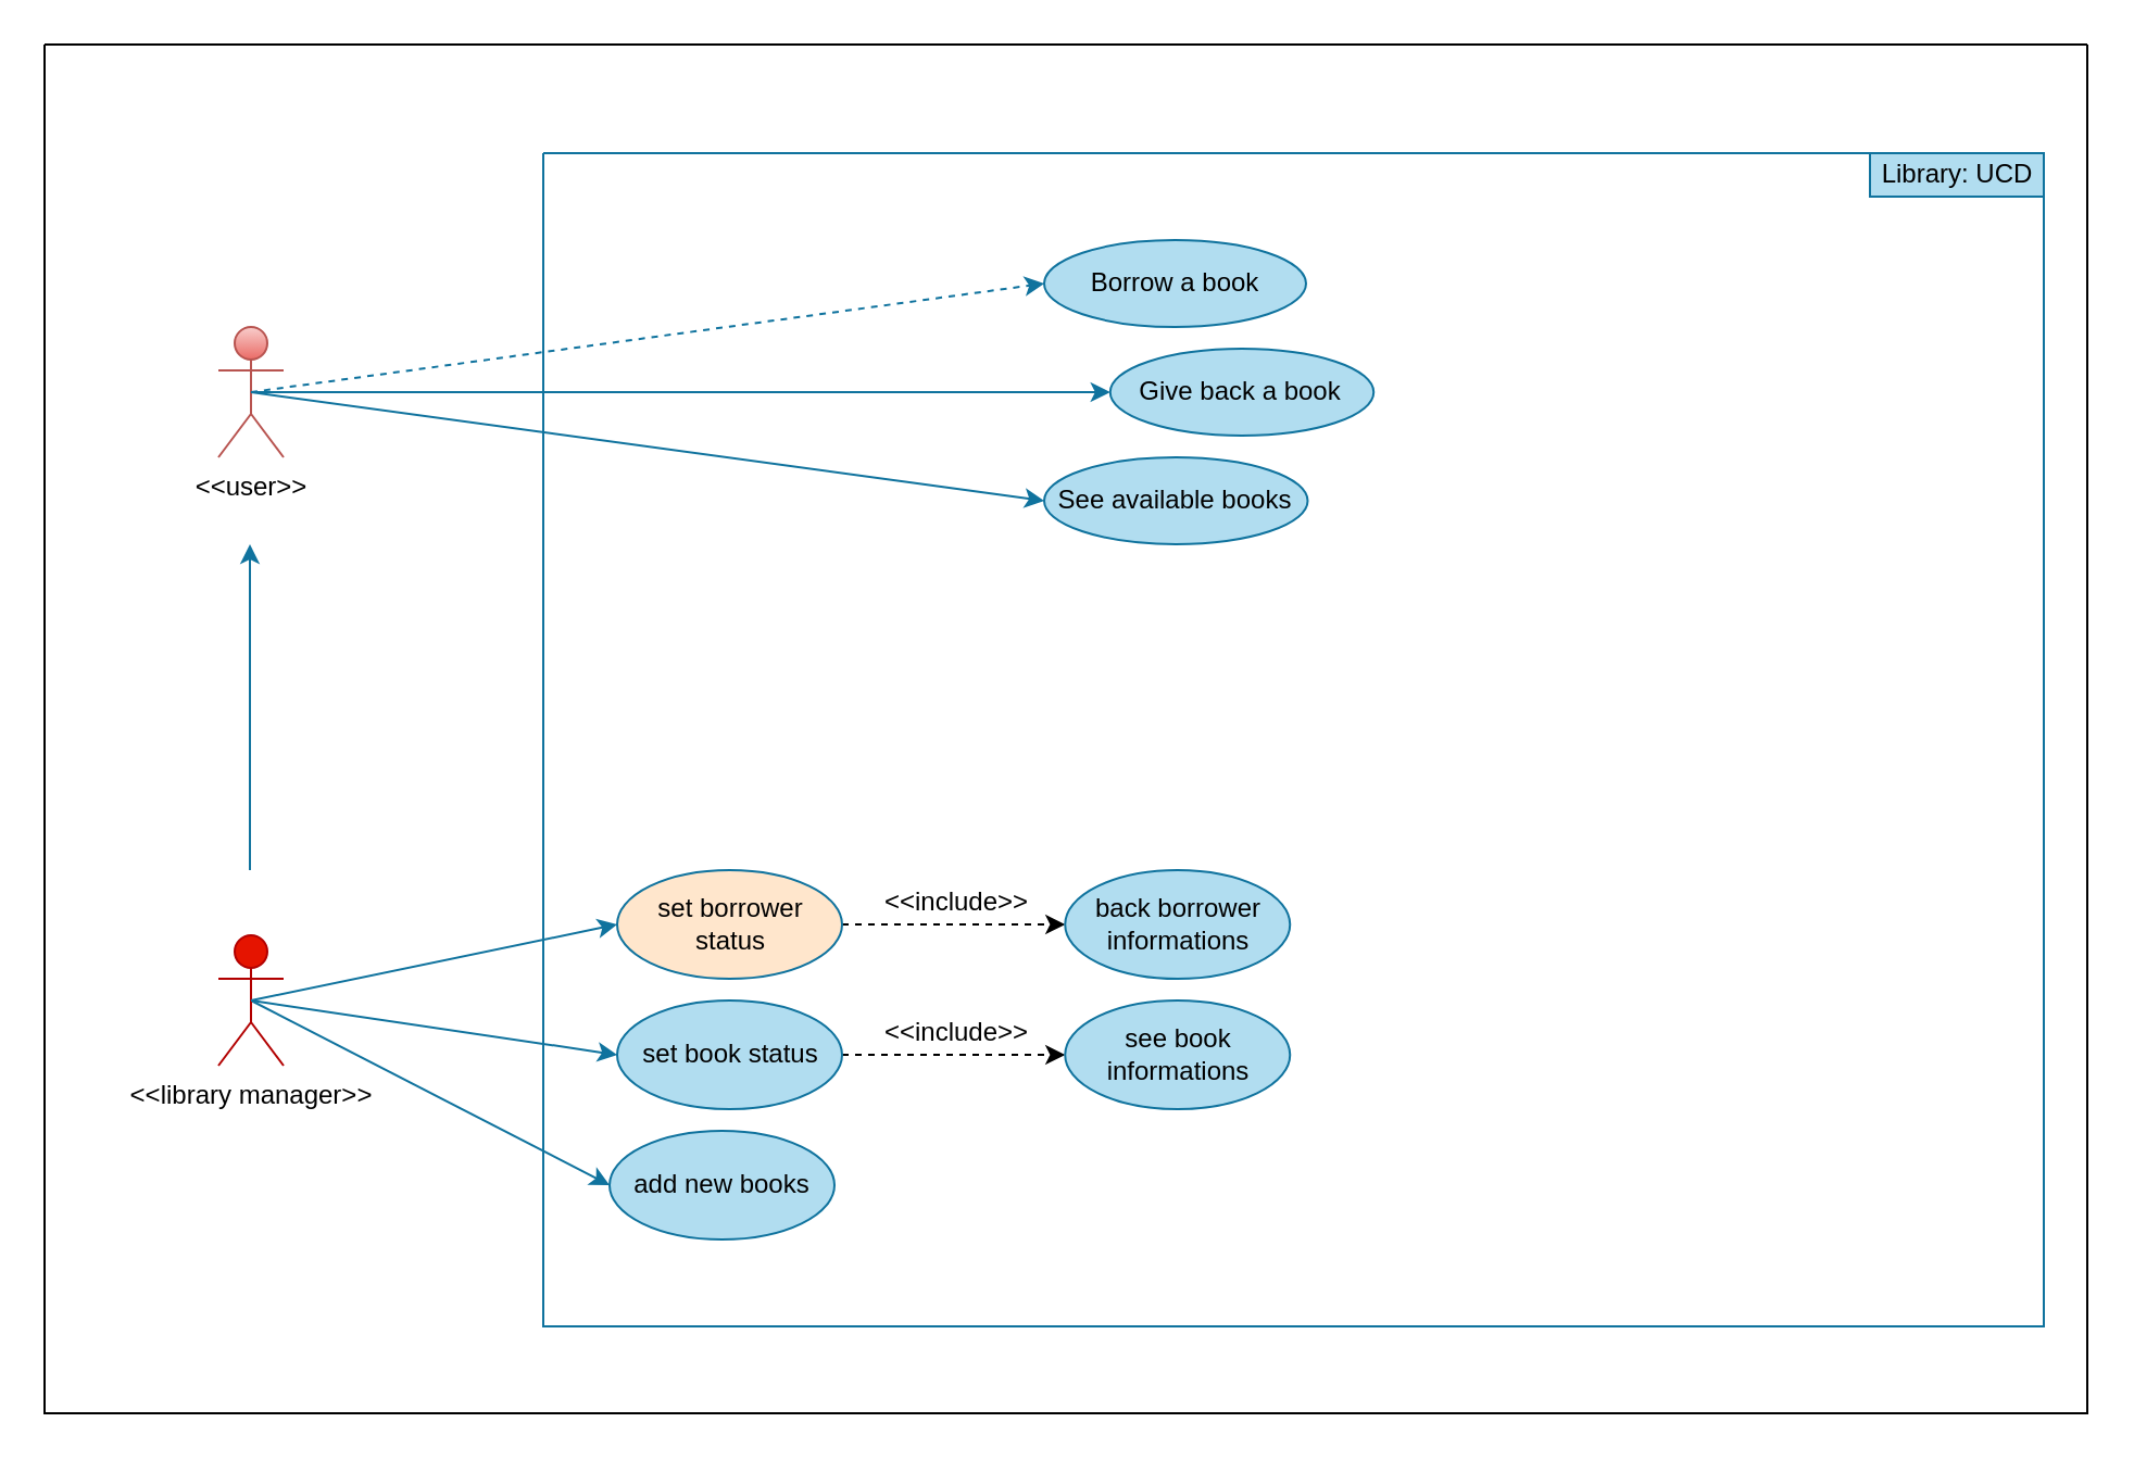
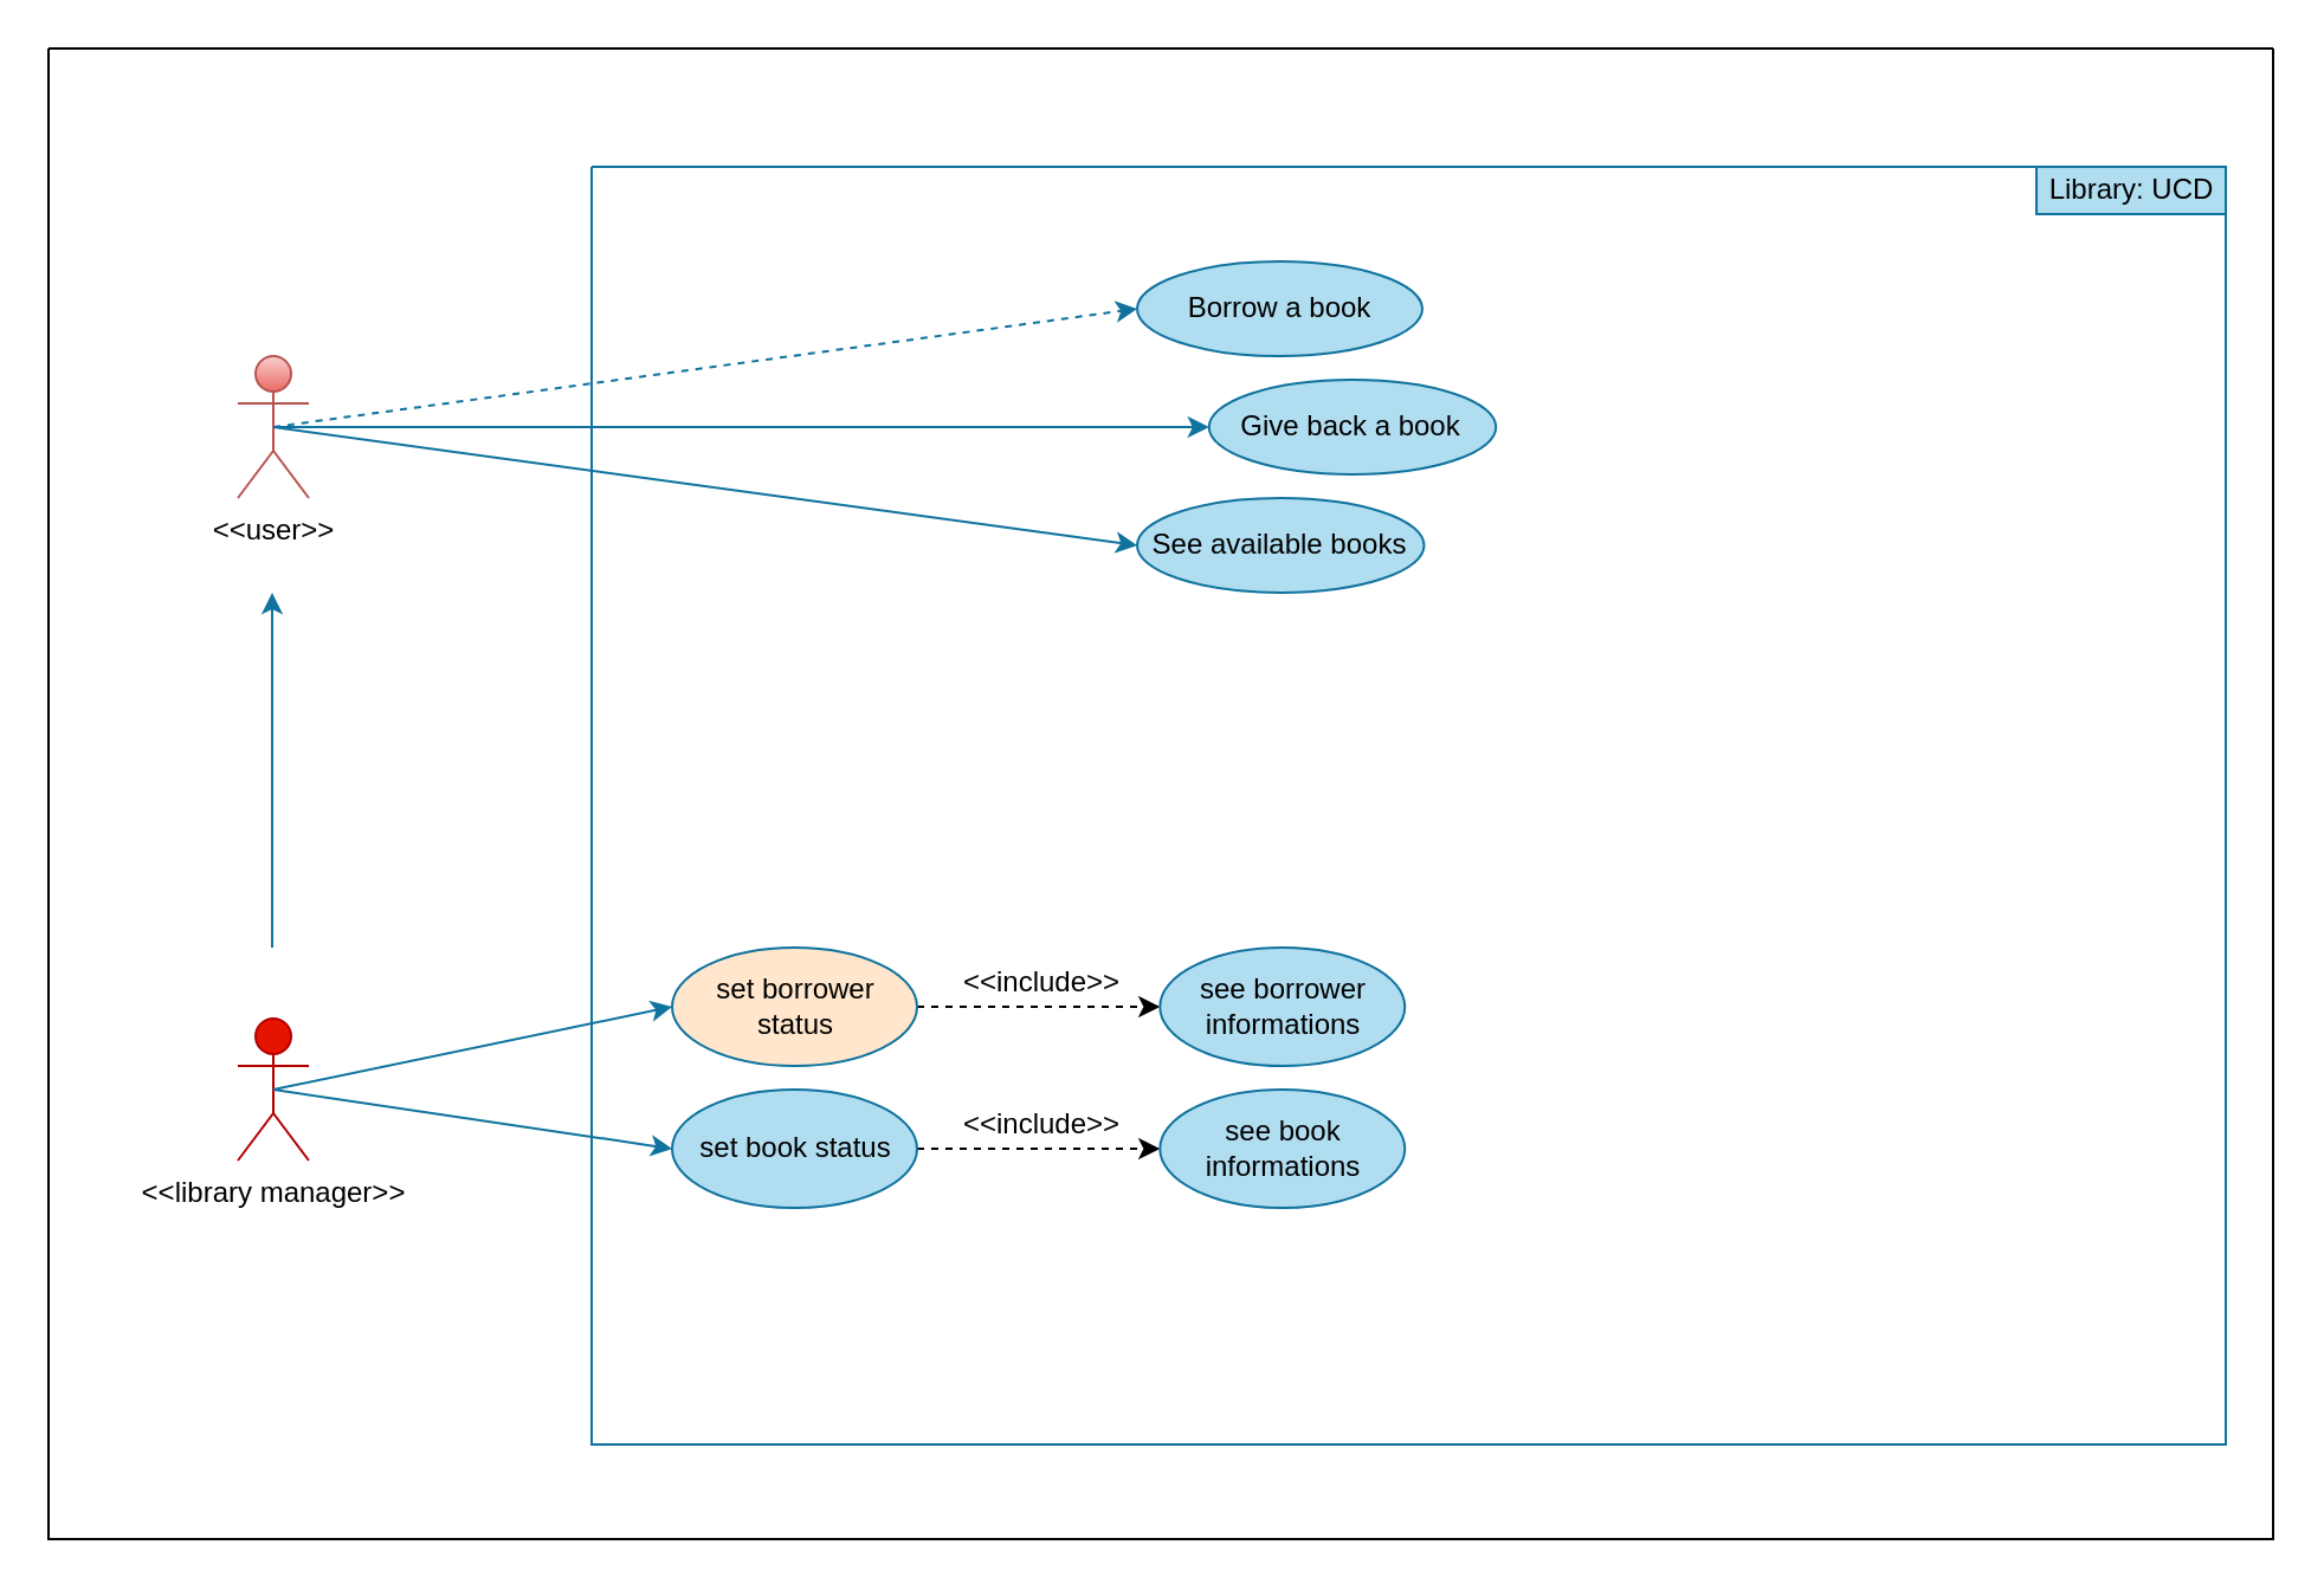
  <mxCell id="0" />
  <mxCell id="1" parent="0" />
  <mxCell id="2" value="" style="swimlane;startSize=0;rounded=1;labelBorderColor=none;fontColor=#000000;" parent="1" vertex="1"><mxGeometry x="20" y="20" width="940" height="630" as="geometry" /></mxCell>
- <mxCell id="3" style="edgeStyle=none;html=1;exitX=0.5;exitY=0.5;exitDx=0;exitDy=0;exitPerimeter=0;entryX=0;entryY=0.5;entryDx=0;entryDy=0;strokeColor=#10739e;fillColor=#b1ddf0;" parent="2" source="4" target="19" edge="1"><mxGeometry relative="1" as="geometry" /></mxCell>
  <mxCell id="4" value="&lt;font color=&quot;#000000&quot;&gt;&amp;lt;&amp;lt;library manager&amp;gt;&amp;gt;&lt;/font&gt;" style="shape=umlActor;verticalLabelPosition=bottom;verticalAlign=top;html=1;outlineConnect=0;labelBorderColor=none;fillColor=#e51400;strokeColor=#B20000;fontColor=#ffffff;" parent="2" vertex="1"><mxGeometry x="80" y="410" width="30" height="60" as="geometry" /></mxCell>
  <mxCell id="5" value="" style="endArrow=classic;html=1;fontColor=#000000;labelBorderColor=none;fillColor=#b1ddf0;strokeColor=#10739e;" parent="2" edge="1"><mxGeometry width="50" height="50" relative="1" as="geometry"><mxPoint x="94.5" y="380" as="sourcePoint" /><mxPoint x="94.5" y="230" as="targetPoint" /></mxGeometry></mxCell>
  <mxCell id="6" style="edgeStyle=none;html=1;exitX=1;exitY=0.5;exitDx=0;exitDy=0;entryX=0;entryY=0.5;entryDx=0;entryDy=0;strokeColor=#000000;dashed=1;" parent="2" source="7" target="12" edge="1"><mxGeometry relative="1" as="geometry" /></mxCell>
  <mxCell id="7" value="set borrower status" style="ellipse;whiteSpace=wrap;html=1;align=center;newEdgeStyle={&quot;edgeStyle&quot;:&quot;entityRelationEdgeStyle&quot;,&quot;startArrow&quot;:&quot;none&quot;,&quot;endArrow&quot;:&quot;none&quot;,&quot;segment&quot;:10,&quot;curved&quot;:1};treeFolding=1;treeMoving=1;labelBorderColor=none;fillColor=#ffe6cc;strokeColor=#10739e;fontColor=#000000;" parent="2" vertex="1"><mxGeometry x="263.5" y="380" width="103.5" height="50" as="geometry" /></mxCell>
  <mxCell id="8" style="edgeStyle=none;html=1;exitX=1;exitY=0.5;exitDx=0;exitDy=0;entryX=0;entryY=0.5;entryDx=0;entryDy=0;dashed=1;strokeColor=#000000;" parent="2" source="9" target="13" edge="1"><mxGeometry relative="1" as="geometry" /></mxCell>
  <mxCell id="9" value="set book status" style="ellipse;whiteSpace=wrap;html=1;align=center;newEdgeStyle={&quot;edgeStyle&quot;:&quot;entityRelationEdgeStyle&quot;,&quot;startArrow&quot;:&quot;none&quot;,&quot;endArrow&quot;:&quot;none&quot;,&quot;segment&quot;:10,&quot;curved&quot;:1};treeFolding=1;treeMoving=1;labelBorderColor=none;fillColor=#b1ddf0;strokeColor=#10739e;fontColor=#000000;" parent="2" vertex="1"><mxGeometry x="263.5" y="440" width="103.5" height="50" as="geometry" /></mxCell>
  <mxCell id="10" value="" style="endArrow=classic;html=1;exitX=0.5;exitY=0.5;exitDx=0;exitDy=0;exitPerimeter=0;entryX=0;entryY=0.5;entryDx=0;entryDy=0;fontColor=#000000;labelBorderColor=none;fillColor=#b1ddf0;strokeColor=#10739e;" parent="2" source="4" target="7" edge="1"><mxGeometry width="50" height="50" relative="1" as="geometry"><mxPoint x="620" y="420" as="sourcePoint" /><mxPoint x="670" y="370" as="targetPoint" /></mxGeometry></mxCell>
  <mxCell id="11" style="edgeStyle=none;html=1;entryX=0;entryY=0.5;entryDx=0;entryDy=0;fontColor=#000000;labelBorderColor=none;fillColor=#b1ddf0;strokeColor=#10739e;" parent="2" target="9" edge="1"><mxGeometry relative="1" as="geometry"><mxPoint x="95" y="440" as="sourcePoint" /></mxGeometry></mxCell>
- <mxCell id="12" value="back borrower informations" style="ellipse;whiteSpace=wrap;html=1;align=center;newEdgeStyle={&quot;edgeStyle&quot;:&quot;entityRelationEdgeStyle&quot;,&quot;startArrow&quot;:&quot;none&quot;,&quot;endArrow&quot;:&quot;none&quot;,&quot;segment&quot;:10,&quot;curved&quot;:1};treeFolding=1;treeMoving=1;labelBorderColor=none;fillColor=#b1ddf0;strokeColor=#10739e;fontColor=#000000;" parent="2" vertex="1"><mxGeometry x="469.63" y="380" width="103.5" height="50" as="geometry" /></mxCell>
+ <mxCell id="12" value="see borrower informations" style="ellipse;whiteSpace=wrap;html=1;align=center;newEdgeStyle={&quot;edgeStyle&quot;:&quot;entityRelationEdgeStyle&quot;,&quot;startArrow&quot;:&quot;none&quot;,&quot;endArrow&quot;:&quot;none&quot;,&quot;segment&quot;:10,&quot;curved&quot;:1};treeFolding=1;treeMoving=1;labelBorderColor=none;fillColor=#b1ddf0;strokeColor=#10739e;fontColor=#000000;" parent="2" vertex="1"><mxGeometry x="469.63" y="380" width="103.5" height="50" as="geometry" /></mxCell>
  <mxCell id="13" value="see book informations" style="ellipse;whiteSpace=wrap;html=1;align=center;newEdgeStyle={&quot;edgeStyle&quot;:&quot;entityRelationEdgeStyle&quot;,&quot;startArrow&quot;:&quot;none&quot;,&quot;endArrow&quot;:&quot;none&quot;,&quot;segment&quot;:10,&quot;curved&quot;:1};treeFolding=1;treeMoving=1;labelBorderColor=none;fillColor=#b1ddf0;strokeColor=#10739e;fontColor=#000000;" parent="2" vertex="1"><mxGeometry x="469.63" y="440" width="103.5" height="50" as="geometry" /></mxCell>
  <mxCell id="14" value="" style="swimlane;startSize=0;labelBorderColor=none;fillColor=#b1ddf0;strokeColor=#10739e;fontColor=#000000;rounded=1;" parent="2" vertex="1"><mxGeometry x="229.5" y="50" width="690.5" height="540" as="geometry"><mxRectangle x="827" y="200" width="50" height="40" as="alternateBounds" /></mxGeometry></mxCell>
  <mxCell id="15" value="Library: UCD" style="text;html=1;align=center;verticalAlign=middle;resizable=0;points=[];autosize=1;strokeColor=#10739e;fillColor=#b1ddf0;labelBorderColor=none;fontColor=#000000;" parent="14" vertex="1"><mxGeometry x="610.5" width="80" height="20" as="geometry" /></mxCell>
  <mxCell id="16" value="See available books" style="ellipse;whiteSpace=wrap;html=1;align=center;newEdgeStyle={&quot;edgeStyle&quot;:&quot;entityRelationEdgeStyle&quot;,&quot;startArrow&quot;:&quot;none&quot;,&quot;endArrow&quot;:&quot;none&quot;,&quot;segment&quot;:10,&quot;curved&quot;:1};treeFolding=1;treeMoving=1;labelBorderColor=none;fillColor=#b1ddf0;strokeColor=#10739e;fontColor=#000000;" parent="14" vertex="1"><mxGeometry x="230.5" y="140" width="121.25" height="40" as="geometry" /></mxCell>
  <mxCell id="17" value="Give back a book" style="ellipse;whiteSpace=wrap;html=1;align=center;newEdgeStyle={&quot;edgeStyle&quot;:&quot;entityRelationEdgeStyle&quot;,&quot;startArrow&quot;:&quot;none&quot;,&quot;endArrow&quot;:&quot;none&quot;,&quot;segment&quot;:10,&quot;curved&quot;:1};treeFolding=1;treeMoving=1;labelBorderColor=none;fillColor=#b1ddf0;strokeColor=#10739e;fontColor=#000000;" parent="14" vertex="1"><mxGeometry x="260.88" y="90" width="121.25" height="40" as="geometry" /></mxCell>
  <mxCell id="18" value="Borrow a book" style="ellipse;whiteSpace=wrap;html=1;align=center;newEdgeStyle={&quot;edgeStyle&quot;:&quot;entityRelationEdgeStyle&quot;,&quot;startArrow&quot;:&quot;none&quot;,&quot;endArrow&quot;:&quot;none&quot;,&quot;segment&quot;:10,&quot;curved&quot;:1};treeFolding=1;treeMoving=1;labelBorderColor=none;fillColor=#b1ddf0;strokeColor=#10739e;fontColor=#000000;" parent="14" vertex="1"><mxGeometry x="230.5" y="40" width="120.5" height="40" as="geometry" /></mxCell>
- <mxCell id="19" value="add new books" style="ellipse;whiteSpace=wrap;html=1;align=center;newEdgeStyle={&quot;edgeStyle&quot;:&quot;entityRelationEdgeStyle&quot;,&quot;startArrow&quot;:&quot;none&quot;,&quot;endArrow&quot;:&quot;none&quot;,&quot;segment&quot;:10,&quot;curved&quot;:1};treeFolding=1;treeMoving=1;labelBorderColor=none;fillColor=#b1ddf0;strokeColor=#10739e;fontColor=#000000;" parent="14" vertex="1"><mxGeometry x="30.5" y="450" width="103.5" height="50" as="geometry" /></mxCell>
  <mxCell id="20" value="&amp;lt;&amp;lt;include&amp;gt;&amp;gt;&lt;span style=&quot;color: rgba(0 , 0 , 0 , 0) ; font-family: monospace ; font-size: 0px&quot;&gt;%3CmxGraphModel%3E%3Croot%3E%3CmxCell%20id%3D%220%22%2F%3E%3CmxCell%20id%3D%221%22%20parent%3D%220%22%2F%3E%3CmxCell%20id%3D%222%22%20value%3D%22set%20book%20status%22%20style%3D%22ellipse%3BwhiteSpace%3Dwrap%3Bhtml%3D1%3Balign%3Dcenter%3BnewEdgeStyle%3D%7B%26quot%3BedgeStyle%26quot%3B%3A%26quot%3BentityRelationEdgeStyle%26quot%3B%2C%26quot%3BstartArrow%26quot%3B%3A%26quot%3Bnone%26quot%3B%2C%26quot%3BendArrow%26quot%3B%3A%26quot%3Bnone%26quot%3B%2C%26quot%3Bsegment%26quot%3B%3A10%2C%26quot%3Bcurved%26quot%3B%3A1%7D%3BtreeFolding%3D1%3BtreeMoving%3D1%3BlabelBorderColor%3Dnone%3BfillColor%3D%23b1ddf0%3BstrokeColor%3D%2310739e%3BfontColor%3D%23000000%3B%22%20vertex%3D%221%22%20parent%3D%221%22%3E%3CmxGeometry%20x%3D%221093.5%22%20y%3D%22600%22%20width%3D%22103.5%22%20height%3D%2250%22%20as%3D%22geometry%22%2F%3E%3C%2FmxCell%3E%3C%2Froot%3E%3C%2FmxGraphModel%3E&lt;/span&gt;" style="text;html=1;strokeColor=none;fillColor=none;align=center;verticalAlign=middle;whiteSpace=wrap;rounded=0;fontColor=#000000;" parent="14" vertex="1"><mxGeometry x="160.5" y="330" width="60" height="30" as="geometry" /></mxCell>
  <mxCell id="21" value="&amp;lt;&amp;lt;include&amp;gt;&amp;gt;&lt;span style=&quot;color: rgba(0 , 0 , 0 , 0) ; font-family: monospace ; font-size: 0px&quot;&gt;%3CmxGraphModel%3E%3Croot%3E%3CmxCell%20id%3D%220%22%2F%3E%3CmxCell%20id%3D%221%22%20parent%3D%220%22%2F%3E%3CmxCell%20id%3D%222%22%20value%3D%22set%20book%20status%22%20style%3D%22ellipse%3BwhiteSpace%3Dwrap%3Bhtml%3D1%3Balign%3Dcenter%3BnewEdgeStyle%3D%7B%26quot%3BedgeStyle%26quot%3B%3A%26quot%3BentityRelationEdgeStyle%26quot%3B%2C%26quot%3BstartArrow%26quot%3B%3A%26quot%3Bnone%26quot%3B%2C%26quot%3BendArrow%26quot%3B%3A%26quot%3Bnone%26quot%3B%2C%26quot%3Bsegment%26quot%3B%3A10%2C%26quot%3Bcurved%26quot%3B%3A1%7D%3BtreeFolding%3D1%3BtreeMoving%3D1%3BlabelBorderColor%3Dnone%3BfillColor%3D%23b1ddf0%3BstrokeColor%3D%2310739e%3BfontColor%3D%23000000%3B%22%20vertex%3D%221%22%20parent%3D%221%22%3E%3CmxGeometry%20x%3D%221093.5%22%20y%3D%22600%22%20width%3D%22103.5%22%20height%3D%2250%22%20as%3D%22geometry%22%2F%3E%3C%2FmxCell%3E%3C%2Froot%3E%3C%2FmxGraphModel%3E&lt;/span&gt;" style="text;html=1;strokeColor=none;fillColor=none;align=center;verticalAlign=middle;whiteSpace=wrap;rounded=0;fontColor=#000000;" parent="14" vertex="1"><mxGeometry x="160.5" y="390" width="60" height="30" as="geometry" /></mxCell>
  <mxCell id="22" value="&lt;font color=&quot;#000000&quot;&gt;&amp;lt;&amp;lt;user&amp;gt;&amp;gt;&lt;/font&gt;" style="shape=umlActor;verticalLabelPosition=bottom;verticalAlign=top;html=1;outlineConnect=0;labelBorderColor=none;fillColor=#f8cecc;strokeColor=#b85450;gradientColor=#ea6b66;" parent="2" vertex="1"><mxGeometry x="80" y="130" width="30" height="60" as="geometry" /></mxCell>
  <mxCell id="23" style="edgeStyle=none;html=1;exitX=0.5;exitY=0.5;exitDx=0;exitDy=0;exitPerimeter=0;entryX=0;entryY=0.5;entryDx=0;entryDy=0;fontColor=#000000;labelBorderColor=none;fillColor=#b1ddf0;strokeColor=#10739e;dashed=1;" parent="2" source="22" target="18" edge="1"><mxGeometry relative="1" as="geometry" /></mxCell>
  <mxCell id="24" style="edgeStyle=none;html=1;exitX=0.5;exitY=0.5;exitDx=0;exitDy=0;exitPerimeter=0;entryX=0;entryY=0.5;entryDx=0;entryDy=0;fontColor=#000000;labelBorderColor=none;fillColor=#b1ddf0;strokeColor=#10739e;" parent="2" source="22" target="17" edge="1"><mxGeometry relative="1" as="geometry" /></mxCell>
  <mxCell id="25" style="edgeStyle=none;html=1;exitX=0.5;exitY=0.5;exitDx=0;exitDy=0;exitPerimeter=0;entryX=0;entryY=0.5;entryDx=0;entryDy=0;fillColor=#b1ddf0;strokeColor=#10739e;" parent="2" source="22" target="16" edge="1"><mxGeometry relative="1" as="geometry" /></mxCell>
